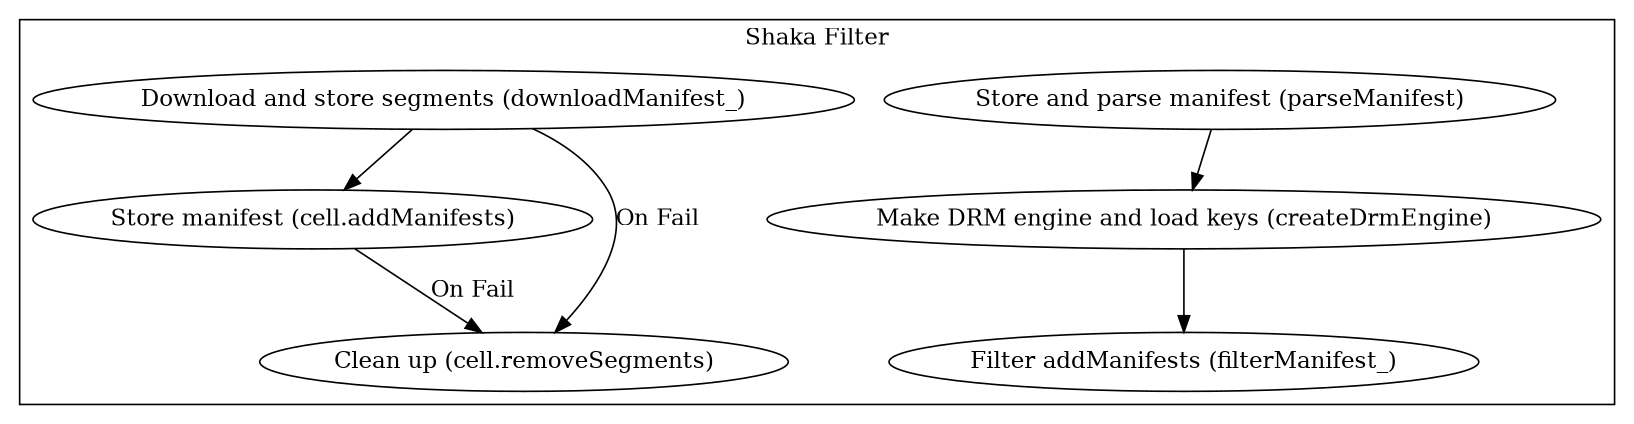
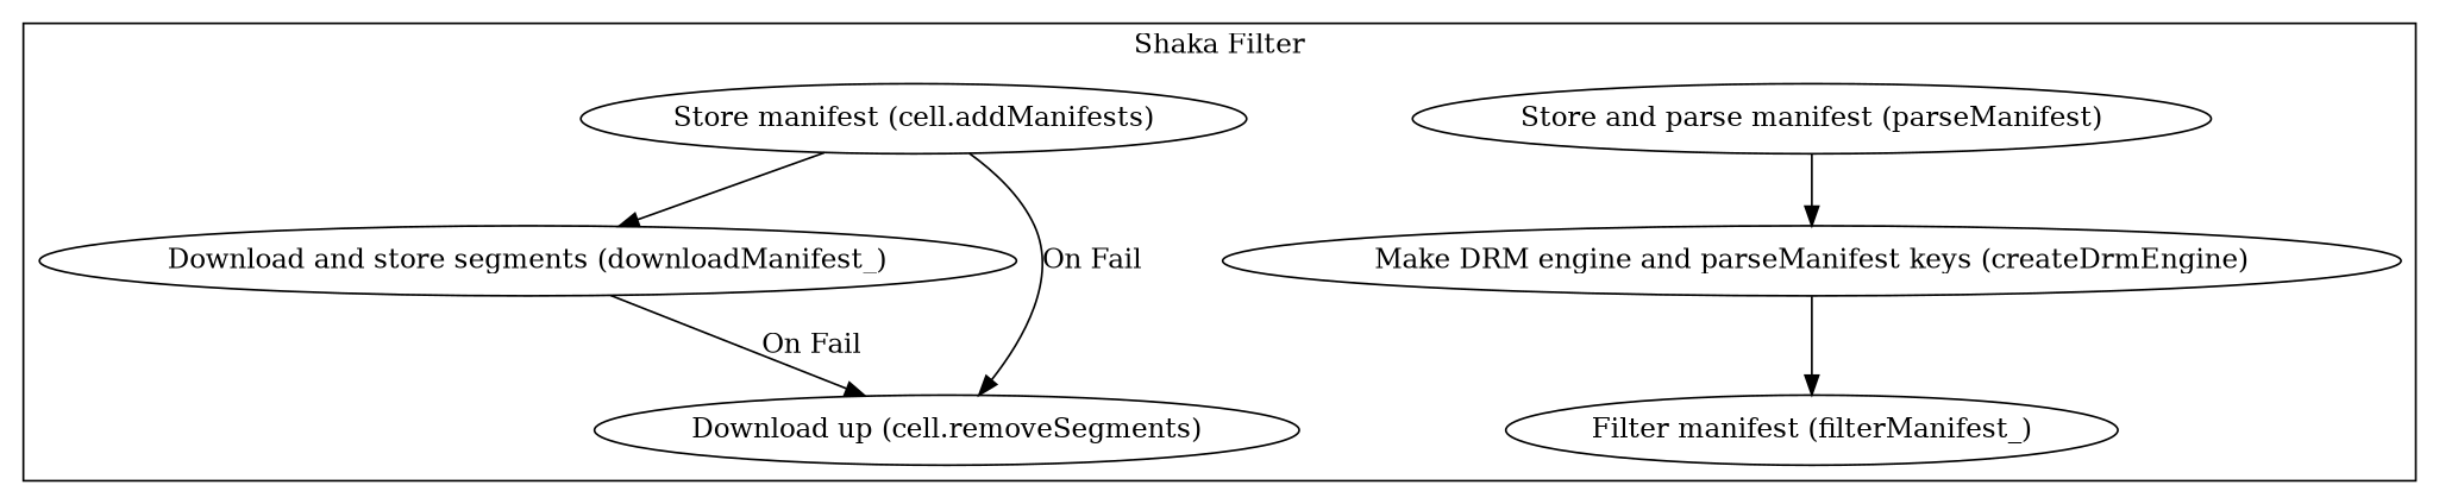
  digraph {
    n1 [label="Store and parse manifest (parseManifest)"]
-   n2 [label="Make DRM engine and load keys (createDrmEngine)"]
-   n3 [label="Filter addManifests (filterManifest_)"]
+   n2 [label="Make DRM engine and parseManifest keys (createDrmEngine)"]
+   n3 [label="Filter manifest (filterManifest_)"]
    n4 [label="Download and store segments (downloadManifest_)"]
    n5 [label="Store manifest (cell.addManifests)"]
-   n6 [label="Clean up (cell.removeSegments)"]
+   n6 [label="Download up (cell.removeSegments)"]
    subgraph cluster_1 {
      label="Shaka Filter"
      n1
      n2
      n3
      n4
      n5
      n6
    }
    n1 -> n2
    n2 -> n3
-   n4 -> n5
+   n5 -> n4
    n4 -> n6 [label="On Fail"]
    n5 -> n6 [label="On Fail"]
  }
